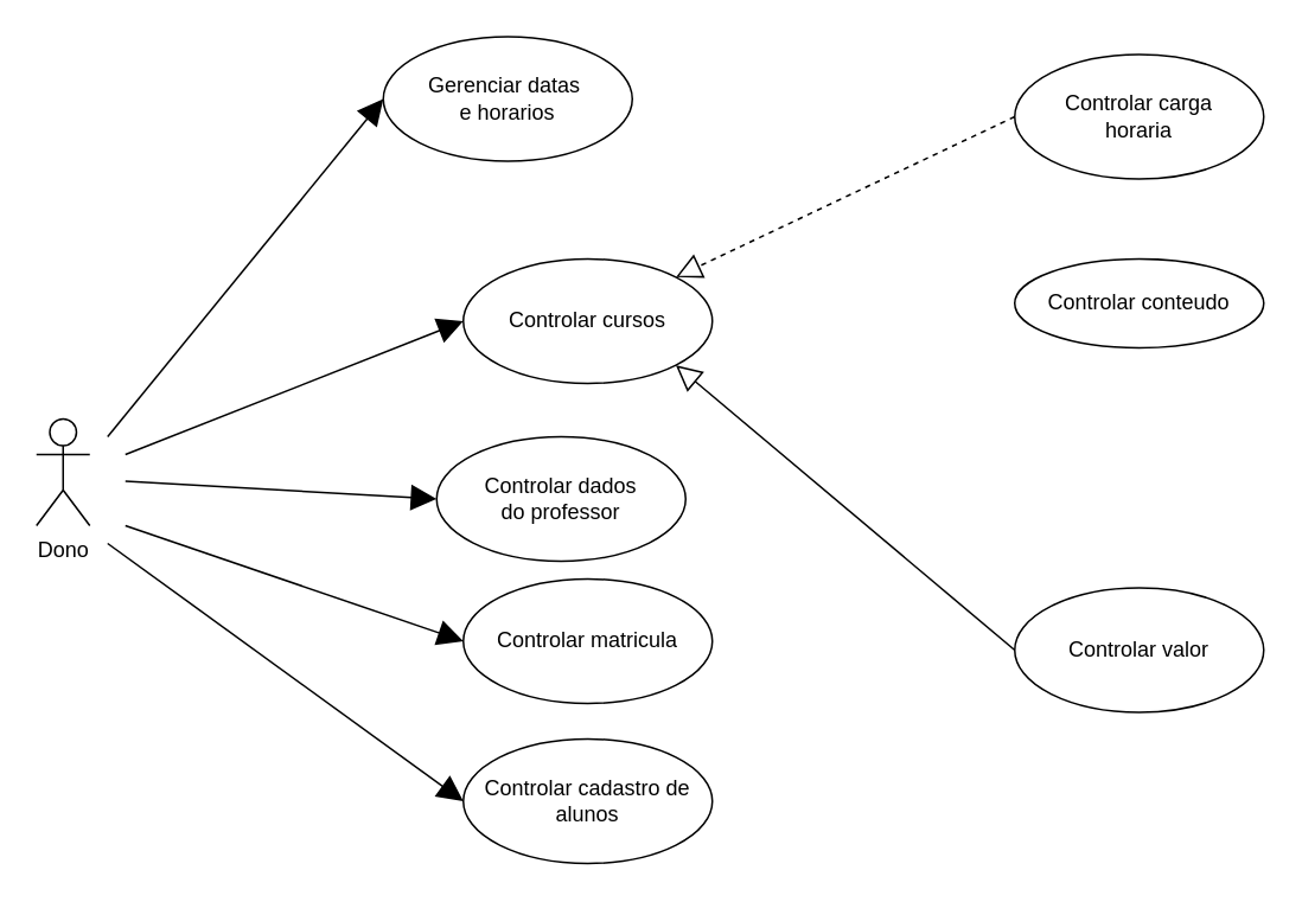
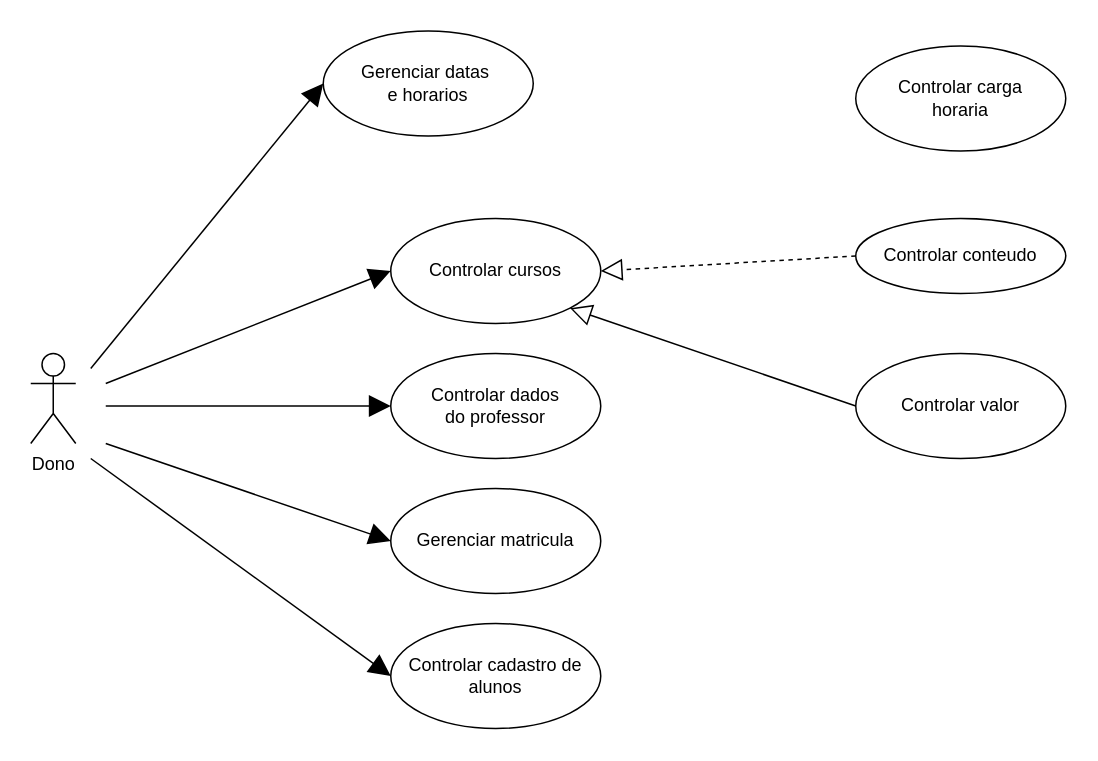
  <mxCell id="0" />
  <mxCell id="1" parent="0" />
  <mxCell id="2" value="Dono&lt;br&gt;" style="shape=umlActor;verticalLabelPosition=bottom;verticalAlign=top;html=1;" vertex="1" parent="1"><mxGeometry x="20" y="235" width="30" height="60" as="geometry" /></mxCell>
  <mxCell id="3" value="Gerenciar datas&amp;nbsp;&lt;br&gt;e horarios" style="ellipse;whiteSpace=wrap;html=1;" vertex="1" parent="1"><mxGeometry x="215" y="20" width="140" height="70" as="geometry" /></mxCell>
  <mxCell id="4" value="" style="endArrow=block;endFill=1;endSize=12;html=1;entryX=0;entryY=0.5;entryDx=0;entryDy=0;" edge="1" parent="1" target="3"><mxGeometry width="160" relative="1" as="geometry"><mxPoint x="60" y="245" as="sourcePoint" /><mxPoint x="290" y="255" as="targetPoint" /></mxGeometry></mxCell>
  <mxCell id="5" value="Controlar cursos" style="ellipse;whiteSpace=wrap;html=1;" vertex="1" parent="1"><mxGeometry x="260" y="145" width="140" height="70" as="geometry" /></mxCell>
- <mxCell id="6" value="Controlar dados&lt;br&gt;do professor" style="ellipse;whiteSpace=wrap;html=1;" vertex="1" parent="1"><mxGeometry x="245" y="245" width="140" height="70" as="geometry" /></mxCell>
+ <mxCell id="6" value="Controlar dados&lt;br&gt;do professor" style="ellipse;whiteSpace=wrap;html=1;" vertex="1" parent="1"><mxGeometry x="260" y="235" width="140" height="70" as="geometry" /></mxCell>
  <mxCell id="7" value="" style="endArrow=block;endFill=1;endSize=12;html=1;entryX=0;entryY=0.5;entryDx=0;entryDy=0;" edge="1" parent="1" target="5"><mxGeometry width="160" relative="1" as="geometry"><mxPoint x="70" y="255" as="sourcePoint" /><mxPoint x="220" y="160" as="targetPoint" /></mxGeometry></mxCell>
  <mxCell id="8" value="" style="endArrow=block;endFill=1;endSize=12;html=1;entryX=0;entryY=0.5;entryDx=0;entryDy=0;" edge="1" parent="1" target="6"><mxGeometry width="160" relative="1" as="geometry"><mxPoint x="70" y="270" as="sourcePoint" /><mxPoint x="220" y="270" as="targetPoint" /></mxGeometry></mxCell>
- <mxCell id="9" value="Controlar matricula" style="ellipse;whiteSpace=wrap;html=1;" vertex="1" parent="1"><mxGeometry x="260" y="325" width="140" height="70" as="geometry" /></mxCell>
+ <mxCell id="9" value="Gerenciar matricula" style="ellipse;whiteSpace=wrap;html=1;" vertex="1" parent="1"><mxGeometry x="260" y="325" width="140" height="70" as="geometry" /></mxCell>
  <mxCell id="10" value="" style="endArrow=block;endFill=1;endSize=12;html=1;entryX=0;entryY=0.5;entryDx=0;entryDy=0;" edge="1" parent="1" target="9"><mxGeometry width="160" relative="1" as="geometry"><mxPoint x="70" y="295" as="sourcePoint" /><mxPoint x="270" y="280" as="targetPoint" /></mxGeometry></mxCell>
  <mxCell id="11" value="Controlar cadastro de&lt;br&gt;alunos" style="ellipse;whiteSpace=wrap;html=1;" vertex="1" parent="1"><mxGeometry x="260" y="415" width="140" height="70" as="geometry" /></mxCell>
  <mxCell id="12" value="" style="endArrow=block;endFill=1;endSize=12;html=1;entryX=0;entryY=0.5;entryDx=0;entryDy=0;" edge="1" parent="1" target="11"><mxGeometry width="160" relative="1" as="geometry"><mxPoint x="60" y="305" as="sourcePoint" /><mxPoint x="270" y="370" as="targetPoint" /></mxGeometry></mxCell>
  <mxCell id="13" value="Controlar carga&lt;br&gt;horaria" style="ellipse;whiteSpace=wrap;html=1;" vertex="1" parent="1"><mxGeometry x="570" y="30" width="140" height="70" as="geometry" /></mxCell>
  <mxCell id="14" value="Controlar conteudo" style="ellipse;whiteSpace=wrap;html=1;" vertex="1" parent="1"><mxGeometry x="570" y="145" width="140" height="50" as="geometry" /></mxCell>
- <mxCell id="15" value="Controlar valor" style="ellipse;whiteSpace=wrap;html=1;" vertex="1" parent="1"><mxGeometry x="570" y="330" width="140" height="70" as="geometry" /></mxCell>
- <mxCell id="16" value="" style="endArrow=block;endFill=0;endSize=12;html=1;entryX=1;entryY=0;entryDx=0;entryDy=0;exitX=0;exitY=0.5;exitDx=0;exitDy=0;dashed=1;" edge="1" parent="1" source="13" target="5"><mxGeometry width="160" relative="1" as="geometry"><mxPoint x="400" y="315" as="sourcePoint" /><mxPoint x="590" y="315" as="targetPoint" /></mxGeometry></mxCell>
+ <mxCell id="15" value="Controlar valor" style="ellipse;whiteSpace=wrap;html=1;" vertex="1" parent="1"><mxGeometry x="570" y="235" width="140" height="70" as="geometry" /></mxCell>
+ <mxCell id="17" value="" style="endArrow=block;endFill=0;endSize=12;html=1;exitX=0;exitY=0.5;exitDx=0;exitDy=0;dashed=1;entryX=1;entryY=0.5;entryDx=0;entryDy=0;" edge="1" parent="1" source="14" target="5"><mxGeometry width="160" relative="1" as="geometry"><mxPoint x="570" y="190" as="sourcePoint" /><mxPoint x="420" y="205" as="targetPoint" /></mxGeometry></mxCell>
  <mxCell id="18" value="" style="endArrow=block;endFill=0;endSize=12;html=1;exitX=0;exitY=0.5;exitDx=0;exitDy=0;dashed=0;entryX=1;entryY=1;entryDx=0;entryDy=0;" edge="1" parent="1" source="15" target="5"><mxGeometry width="160" relative="1" as="geometry"><mxPoint x="570" y="280" as="sourcePoint" /><mxPoint x="401.6" y="206.1" as="targetPoint" /></mxGeometry></mxCell>
